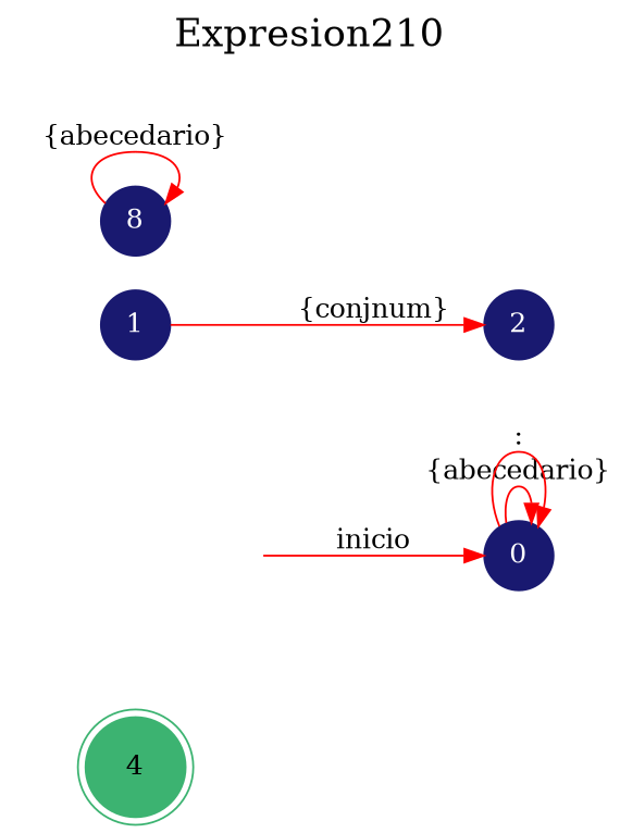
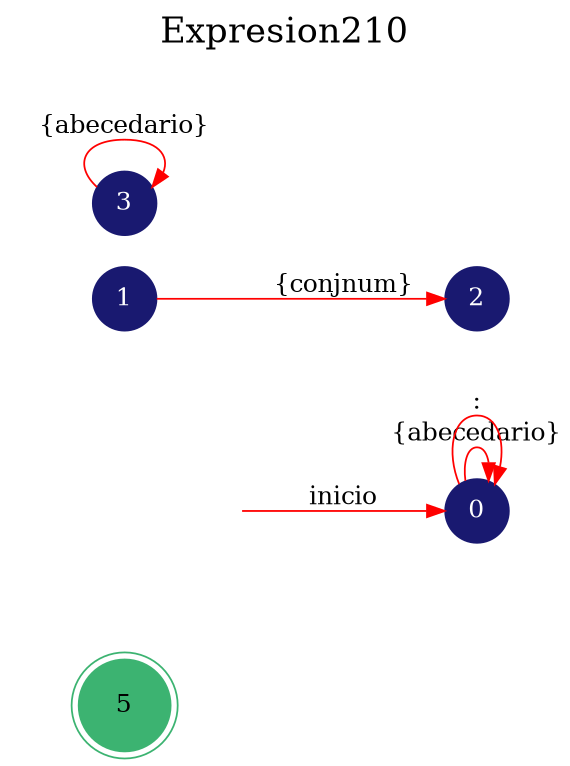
  digraph {
    fontsize=20
    label=Expresion210
    labelloc=t
    rankdir=LR
    node [color=midnightblue shape=circle style=filled fontcolor=white]
    edge [color=red]
-   4 [color=mediumseagreen shape=doublecircle fontcolor=""]
+   4 [color=mediumseagreen shape=doublecircle label=5 fontcolor=""]
    secret_node [style=invis]
    0
    1
    2
-   3 [label=8]
+   3
    secret_node -> 0 [label=inicio]
    0 -> 0 [label="{abecedario}"]
    0 -> 0 [label=":"]
    1 -> 2 [label="{conjnum}"]
    3 -> 3 [label="{abecedario}"]
  }
